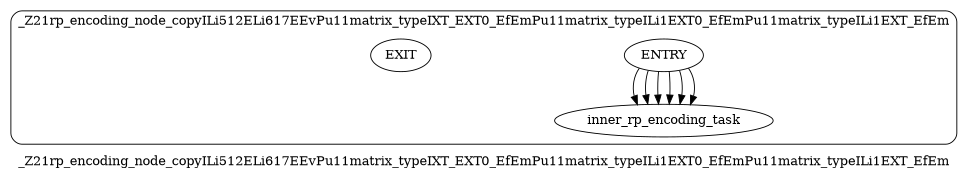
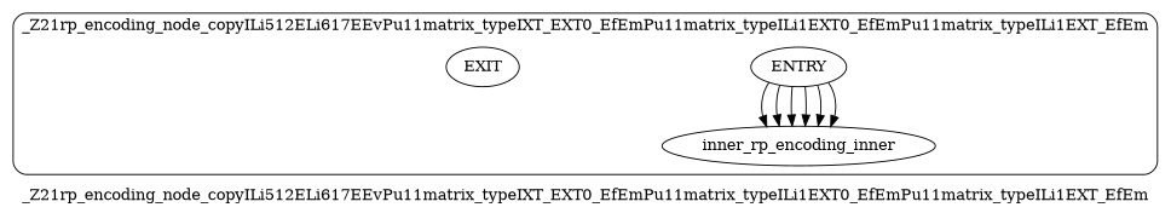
  digraph {
    compound=true
    label=_Z21rp_encoding_node_copyILi512ELi617EEvPu11matrix_typeIXT_EXT0_EfEmPu11matrix_typeILi1EXT0_EfEmPu11matrix_typeILi1EXT_EfEm
    style=rounded
    n1 [label=ENTRY]
-   inner_rp_encoding_task
+   inner_rp_encoding_task [label=inner_rp_encoding_inner]
    n3 [label=EXIT]
    subgraph cluster_1 {
      n1
      inner_rp_encoding_task
      n3
    }
    n1 -> inner_rp_encoding_task
    n1 -> inner_rp_encoding_task
    n1 -> inner_rp_encoding_task
    n1 -> inner_rp_encoding_task
    n1 -> inner_rp_encoding_task
    n1 -> inner_rp_encoding_task
  }
